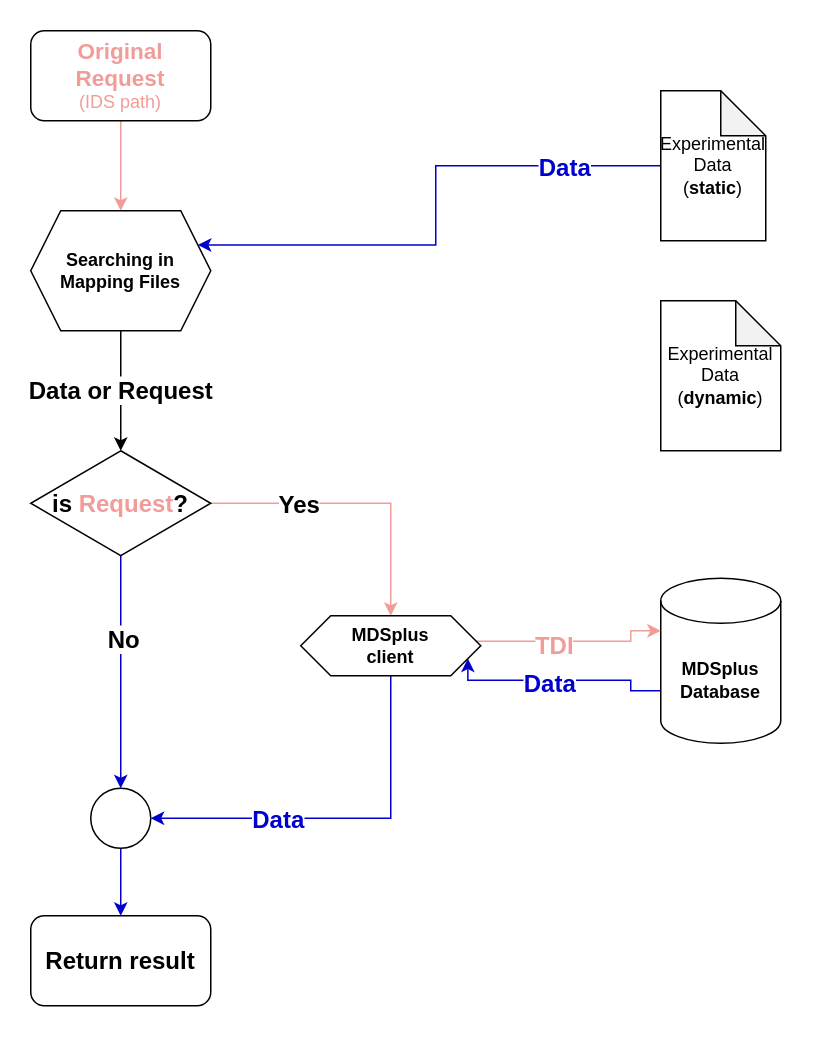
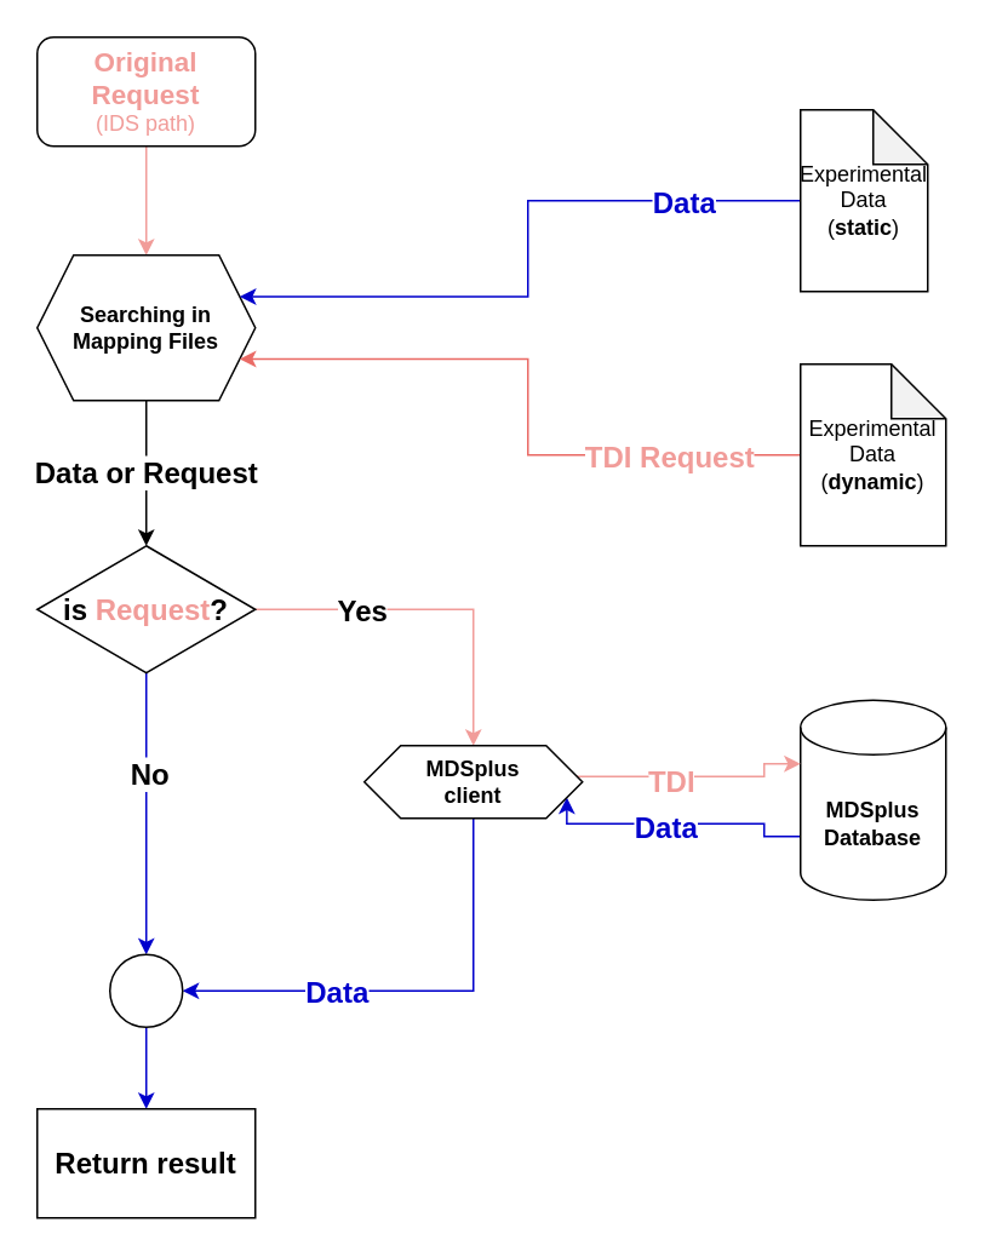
  <mxCell id="0" />
  <mxCell id="1" parent="0" />
  <mxCell id="2" style="edgeStyle=orthogonalEdgeStyle;rounded=0;orthogonalLoop=1;jettySize=auto;html=1;exitX=0.5;exitY=1;exitDx=0;exitDy=0;entryX=0.5;entryY=0;entryDx=0;entryDy=0;endArrow=classic;endFill=1;strokeColor=#F19C99;" edge="1" parent="1" source="3" target="5"><mxGeometry relative="1" as="geometry" /></mxCell>
  <mxCell id="3" value="&lt;font color=&quot;#f19c99&quot;&gt;&lt;b style=&quot;font-size: 15px&quot;&gt;Original Request&lt;br&gt;&lt;/b&gt;(IDS path)&lt;/font&gt;" style="rounded=1;whiteSpace=wrap;html=1;" vertex="1" parent="1"><mxGeometry x="20" y="20" width="120" height="60" as="geometry" /></mxCell>
  <mxCell id="4" value="&lt;font style=&quot;font-size: 16px&quot;&gt;&lt;b&gt;Data or Request&lt;/b&gt;&lt;/font&gt;" style="edgeStyle=orthogonalEdgeStyle;rounded=0;orthogonalLoop=1;jettySize=auto;html=1;exitX=0.5;exitY=1;exitDx=0;exitDy=0;entryX=0.5;entryY=0;entryDx=0;entryDy=0;endArrow=classic;endFill=1;" edge="1" parent="1" source="5" target="16"><mxGeometry relative="1" as="geometry"><Array as="points"><mxPoint x="80" y="250" /><mxPoint x="80" y="250" /></Array><mxPoint as="offset" /></mxGeometry></mxCell>
  <mxCell id="5" value="&lt;b&gt;Searching in&lt;br&gt;Mapping Files&lt;/b&gt;" style="shape=hexagon;perimeter=hexagonPerimeter2;whiteSpace=wrap;html=1;fixedSize=1;" vertex="1" parent="1"><mxGeometry x="20" y="140" width="120" height="80" as="geometry" /></mxCell>
  <mxCell id="6" style="edgeStyle=orthogonalEdgeStyle;rounded=0;orthogonalLoop=1;jettySize=auto;html=1;exitX=0;exitY=0.5;exitDx=0;exitDy=0;exitPerimeter=0;entryX=1;entryY=0.25;entryDx=0;entryDy=0;endArrow=classic;endFill=1;strokeColor=#0000CC;" edge="1" parent="1" source="8" target="5"><mxGeometry relative="1" as="geometry" /></mxCell>
  <mxCell id="7" value="&lt;b&gt;Data&lt;/b&gt;" style="edgeLabel;html=1;align=center;verticalAlign=middle;resizable=0;points=[];fontSize=16;fontColor=#0000CC;" vertex="1" connectable="0" parent="6"><mxGeometry x="-0.703" y="-5" relative="1" as="geometry"><mxPoint x="-11" y="5" as="offset" /></mxGeometry></mxCell>
  <mxCell id="8" value="Experimental Data&lt;br&gt;(&lt;b&gt;static&lt;/b&gt;)" style="shape=note;whiteSpace=wrap;html=1;backgroundOutline=1;darkOpacity=0.05;" vertex="1" parent="1"><mxGeometry x="440" y="60" width="70" height="100" as="geometry" /></mxCell>
+ <mxCell id="9" style="edgeStyle=orthogonalEdgeStyle;rounded=0;orthogonalLoop=1;jettySize=auto;html=1;exitX=0;exitY=0.5;exitDx=0;exitDy=0;exitPerimeter=0;entryX=1;entryY=0.75;entryDx=0;entryDy=0;endArrow=classic;endFill=1;strokeColor=#EA6B66;" edge="1" parent="1" source="11" target="5"><mxGeometry relative="1" as="geometry" /></mxCell>
+ <mxCell id="10" value="&lt;b&gt;TDI Request&lt;/b&gt;" style="edgeLabel;html=1;align=center;verticalAlign=middle;resizable=0;points=[];fontSize=16;fontColor=#F19C99;" vertex="1" connectable="0" parent="9"><mxGeometry x="-0.489" y="1" relative="1" as="geometry"><mxPoint x="19" y="-1" as="offset" /></mxGeometry></mxCell>
  <mxCell id="11" value="Experimental&lt;br&gt;Data&lt;br&gt;(&lt;b&gt;dynamic&lt;/b&gt;)" style="shape=note;whiteSpace=wrap;html=1;backgroundOutline=1;darkOpacity=0.05;" vertex="1" parent="1"><mxGeometry x="440" y="200" width="80" height="100" as="geometry" /></mxCell>
  <mxCell id="12" style="edgeStyle=orthogonalEdgeStyle;rounded=0;orthogonalLoop=1;jettySize=auto;html=1;exitX=0.5;exitY=1;exitDx=0;exitDy=0;entryX=0.5;entryY=0;entryDx=0;entryDy=0;endArrow=classic;endFill=1;strokeColor=#0000CC;" edge="1" parent="1" source="16" target="26"><mxGeometry relative="1" as="geometry" /></mxCell>
  <mxCell id="13" value="&lt;b&gt;No&lt;/b&gt;" style="edgeLabel;html=1;align=center;verticalAlign=middle;resizable=0;points=[];fontSize=16;" vertex="1" connectable="0" parent="12"><mxGeometry x="-0.293" y="1" relative="1" as="geometry"><mxPoint as="offset" /></mxGeometry></mxCell>
  <mxCell id="14" style="edgeStyle=orthogonalEdgeStyle;rounded=0;orthogonalLoop=1;jettySize=auto;html=1;exitX=1;exitY=0.5;exitDx=0;exitDy=0;entryX=0.5;entryY=0;entryDx=0;entryDy=0;endArrow=classic;endFill=1;fontSize=16;strokeColor=#F19C99;" edge="1" parent="1" source="16" target="24"><mxGeometry relative="1" as="geometry" /></mxCell>
  <mxCell id="15" value="&lt;b&gt;Yes&lt;/b&gt;" style="edgeLabel;html=1;align=center;verticalAlign=middle;resizable=0;points=[];fontSize=16;" vertex="1" connectable="0" parent="14"><mxGeometry x="-0.609" y="1" relative="1" as="geometry"><mxPoint x="20" y="1" as="offset" /></mxGeometry></mxCell>
  <mxCell id="16" value="&lt;b style=&quot;font-size: 16px&quot;&gt;is &lt;font color=&quot;#f19c99&quot; style=&quot;font-size: 16px&quot;&gt;Request&lt;/font&gt;?&lt;/b&gt;" style="rhombus;whiteSpace=wrap;html=1;" vertex="1" parent="1"><mxGeometry x="20" y="300" width="120" height="70" as="geometry" /></mxCell>
  <mxCell id="17" style="edgeStyle=orthogonalEdgeStyle;rounded=0;orthogonalLoop=1;jettySize=auto;html=1;exitX=0;exitY=0;exitDx=0;exitDy=75;exitPerimeter=0;entryX=1;entryY=0.75;entryDx=0;entryDy=0;endArrow=classic;endFill=1;strokeColor=#0000CC;" edge="1" parent="1" source="19" target="24"><mxGeometry relative="1" as="geometry"><Array as="points"><mxPoint x="420" y="460" /><mxPoint x="420" y="453" /></Array></mxGeometry></mxCell>
  <mxCell id="18" value="Data" style="edgeLabel;html=1;align=center;verticalAlign=middle;resizable=0;points=[];fontSize=16;labelBorderColor=none;fontStyle=1;fontColor=#0000CC;" vertex="1" connectable="0" parent="17"><mxGeometry x="-0.37" y="1" relative="1" as="geometry"><mxPoint x="-34.1" as="offset" /></mxGeometry></mxCell>
  <mxCell id="19" value="&lt;b&gt;MDSplus&lt;br&gt;Database&lt;/b&gt;" style="shape=cylinder3;whiteSpace=wrap;html=1;boundedLbl=1;backgroundOutline=1;size=15;" vertex="1" parent="1"><mxGeometry x="440" y="385" width="80" height="110" as="geometry" /></mxCell>
  <mxCell id="20" style="edgeStyle=orthogonalEdgeStyle;rounded=0;orthogonalLoop=1;jettySize=auto;html=1;exitX=0.5;exitY=1;exitDx=0;exitDy=0;entryX=1;entryY=0.5;entryDx=0;entryDy=0;endArrow=classic;endFill=1;strokeColor=#0000CC;" edge="1" parent="1" source="24" target="26"><mxGeometry relative="1" as="geometry" /></mxCell>
  <mxCell id="21" value="&lt;b&gt;Data&lt;/b&gt;" style="edgeLabel;html=1;align=center;verticalAlign=middle;resizable=0;points=[];fontSize=16;fontColor=#0000CC;" vertex="1" connectable="0" parent="20"><mxGeometry x="0.215" relative="1" as="geometry"><mxPoint x="-16" as="offset" /></mxGeometry></mxCell>
  <mxCell id="22" style="edgeStyle=orthogonalEdgeStyle;rounded=0;orthogonalLoop=1;jettySize=auto;html=1;exitX=1;exitY=0.25;exitDx=0;exitDy=0;entryX=0;entryY=0;entryDx=0;entryDy=35;entryPerimeter=0;endArrow=classic;endFill=1;fontSize=16;strokeColor=#F19C99;" edge="1" parent="1" source="24" target="19"><mxGeometry relative="1" as="geometry"><Array as="points"><mxPoint x="420" y="427" /><mxPoint x="420" y="420" /></Array></mxGeometry></mxCell>
  <mxCell id="23" value="TDI" style="edgeLabel;html=1;align=center;verticalAlign=middle;resizable=0;points=[];fontSize=16;labelBorderColor=none;fontStyle=1;fontColor=#F19C99;" vertex="1" connectable="0" parent="22"><mxGeometry x="0.387" y="-3" relative="1" as="geometry"><mxPoint x="-35.43" y="-0.11" as="offset" /></mxGeometry></mxCell>
  <mxCell id="24" value="&lt;b&gt;MDSplus&lt;br&gt;client&lt;br&gt;&lt;/b&gt;" style="shape=hexagon;perimeter=hexagonPerimeter2;whiteSpace=wrap;html=1;fixedSize=1;" vertex="1" parent="1"><mxGeometry x="200" y="410" width="120" height="40" as="geometry" /></mxCell>
  <mxCell id="25" style="edgeStyle=orthogonalEdgeStyle;rounded=0;orthogonalLoop=1;jettySize=auto;html=1;exitX=0.5;exitY=1;exitDx=0;exitDy=0;entryX=0.5;entryY=0;entryDx=0;entryDy=0;endArrow=classic;endFill=1;strokeColor=#0000CC;" edge="1" parent="1" source="26" target="27"><mxGeometry relative="1" as="geometry" /></mxCell>
  <mxCell id="26" value="" style="ellipse;whiteSpace=wrap;html=1;aspect=fixed;" vertex="1" parent="1"><mxGeometry x="60" y="525" width="40" height="40" as="geometry" /></mxCell>
- <mxCell id="27" value="&lt;b&gt;&lt;font style=&quot;font-size: 16px&quot;&gt;Return result&lt;/font&gt;&lt;/b&gt;" style="rounded=1;whiteSpace=wrap;html=1;" vertex="1" parent="1"><mxGeometry x="20" y="610" width="120" height="60" as="geometry" /></mxCell>
+ <mxCell id="27" value="&lt;b&gt;&lt;font style=&quot;font-size: 16px&quot;&gt;Return result&lt;/font&gt;&lt;/b&gt;" style="whiteSpace=wrap;html=1;rounded=0;" vertex="1" parent="1"><mxGeometry x="20" y="610" width="120" height="60" as="geometry" /></mxCell>
